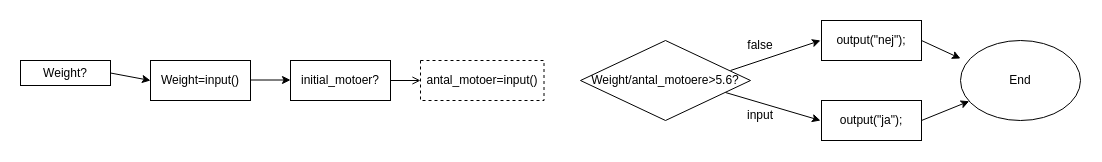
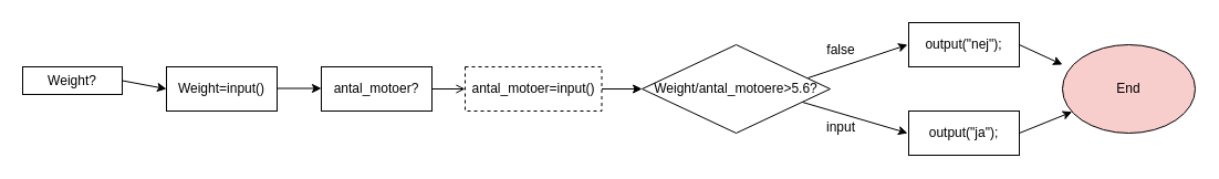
  <mxCell id="0" />
  <mxCell id="1" parent="0" />
  <mxCell id="2" value="Weight=input()" style="rounded=0;whiteSpace=wrap;html=1;" vertex="1" parent="1"><mxGeometry x="150" y="60" width="100" height="40" as="geometry" /></mxCell>
  <mxCell id="3" value="Weight?" style="rounded=0;whiteSpace=wrap;html=1;" vertex="1" parent="1"><mxGeometry x="20" y="60" width="90" height="25" as="geometry" /></mxCell>
  <mxCell id="4" value="" style="endArrow=classic;html=1;rounded=0;exitX=1;exitY=0.5;exitDx=0;exitDy=0;fontStyle=1" edge="1" parent="1" source="3"><mxGeometry width="50" height="50" relative="1" as="geometry"><mxPoint x="460" y="220" as="sourcePoint" /><mxPoint x="150" y="80" as="targetPoint" /></mxGeometry></mxCell>
- <mxCell id="5" value="initial_motoer?" style="rounded=0;whiteSpace=wrap;html=1;" vertex="1" parent="1"><mxGeometry x="290" y="60" width="100" height="40" as="geometry" /></mxCell>
+ <mxCell id="5" value="antal_motoer?" style="rounded=0;whiteSpace=wrap;html=1;" vertex="1" parent="1"><mxGeometry x="290" y="60" width="100" height="40" as="geometry" /></mxCell>
  <mxCell id="6" value="" style="endArrow=classic;html=1;rounded=0;exitX=1;exitY=0.5;exitDx=0;exitDy=0;" edge="1" parent="1"><mxGeometry width="50" height="50" relative="1" as="geometry"><mxPoint x="250" y="79.5" as="sourcePoint" /><mxPoint x="290" y="79.5" as="targetPoint" /></mxGeometry></mxCell>
  <mxCell id="7" value="antal_motoer=input()" style="rounded=0;whiteSpace=wrap;html=1;dashed=1;" vertex="1" parent="1"><mxGeometry x="420" y="60" width="123.5" height="40" as="geometry" /></mxCell>
  <mxCell id="8" value="Weight/antal_motoere&amp;gt;5.6?" style="rhombus;whiteSpace=wrap;html=1;" vertex="1" parent="1"><mxGeometry x="580" y="40" width="170" height="80" as="geometry" /></mxCell>
  <mxCell id="9" value="output(&quot;nej&quot;);" style="rounded=0;whiteSpace=wrap;html=1;" vertex="1" parent="1"><mxGeometry x="821" y="20" width="100" height="40" as="geometry" /></mxCell>
  <mxCell id="10" value="output(&quot;ja&quot;);" style="rounded=0;whiteSpace=wrap;html=1;" vertex="1" parent="1"><mxGeometry x="821" y="100" width="100" height="40" as="geometry" /></mxCell>
  <mxCell id="11" value="" style="endArrow=classic;html=1;rounded=0;" edge="1" parent="1"><mxGeometry width="50" height="50" relative="1" as="geometry"><mxPoint x="730" y="70" as="sourcePoint" /><mxPoint x="820" y="40" as="targetPoint" /></mxGeometry></mxCell>
  <mxCell id="12" value="" style="endArrow=classic;html=1;rounded=0;exitX=0.853;exitY=0.65;exitDx=0;exitDy=0;exitPerimeter=0;" edge="1" parent="1" source="8"><mxGeometry width="50" height="50" relative="1" as="geometry"><mxPoint x="730" y="100" as="sourcePoint" /><mxPoint x="820" y="120" as="targetPoint" /></mxGeometry></mxCell>
  <mxCell id="13" value="input" style="text;html=1;align=center;verticalAlign=middle;whiteSpace=wrap;rounded=0;" vertex="1" parent="1"><mxGeometry x="730" y="100" width="60" height="30" as="geometry" /></mxCell>
  <mxCell id="14" value="false" style="text;html=1;align=center;verticalAlign=middle;whiteSpace=wrap;rounded=0;" vertex="1" parent="1"><mxGeometry x="730" y="30" width="60" height="30" as="geometry" /></mxCell>
- <mxCell id="15" value="End" style="ellipse;whiteSpace=wrap;html=1;" vertex="1" parent="1"><mxGeometry x="960" y="40" width="120" height="80" as="geometry" /></mxCell>
+ <mxCell id="15" value="End" style="ellipse;whiteSpace=wrap;html=1;fillColor=#f8cecc;" vertex="1" parent="1"><mxGeometry x="960" y="40" width="120" height="80" as="geometry" /></mxCell>
  <mxCell id="16" value="" style="endArrow=open;html=1;rounded=0;exitX=1;exitY=0.5;exitDx=0;exitDy=0;entryX=0;entryY=0.5;entryDx=0;entryDy=0;" edge="1" parent="1" source="5" target="7"><mxGeometry width="50" height="50" relative="1" as="geometry"><mxPoint x="700" y="320" as="sourcePoint" /><mxPoint x="750" y="270" as="targetPoint" /></mxGeometry></mxCell>
+ <mxCell id="17" value="" style="endArrow=classic;html=1;rounded=0;exitX=1;exitY=0.5;exitDx=0;exitDy=0;" edge="1" parent="1" source="7" target="8"><mxGeometry width="50" height="50" relative="1" as="geometry"><mxPoint x="700" y="320" as="sourcePoint" /><mxPoint x="750" y="270" as="targetPoint" /></mxGeometry></mxCell>
  <mxCell id="18" value="" style="endArrow=classic;html=1;rounded=0;" edge="1" parent="1" target="15"><mxGeometry width="50" height="50" relative="1" as="geometry"><mxPoint x="921" y="120" as="sourcePoint" /><mxPoint x="971" y="70" as="targetPoint" /></mxGeometry></mxCell>
  <mxCell id="19" value="" style="endArrow=classic;html=1;rounded=0;" edge="1" parent="1"><mxGeometry width="50" height="50" relative="1" as="geometry"><mxPoint x="921" y="40" as="sourcePoint" /><mxPoint x="960" y="58" as="targetPoint" /></mxGeometry></mxCell>
